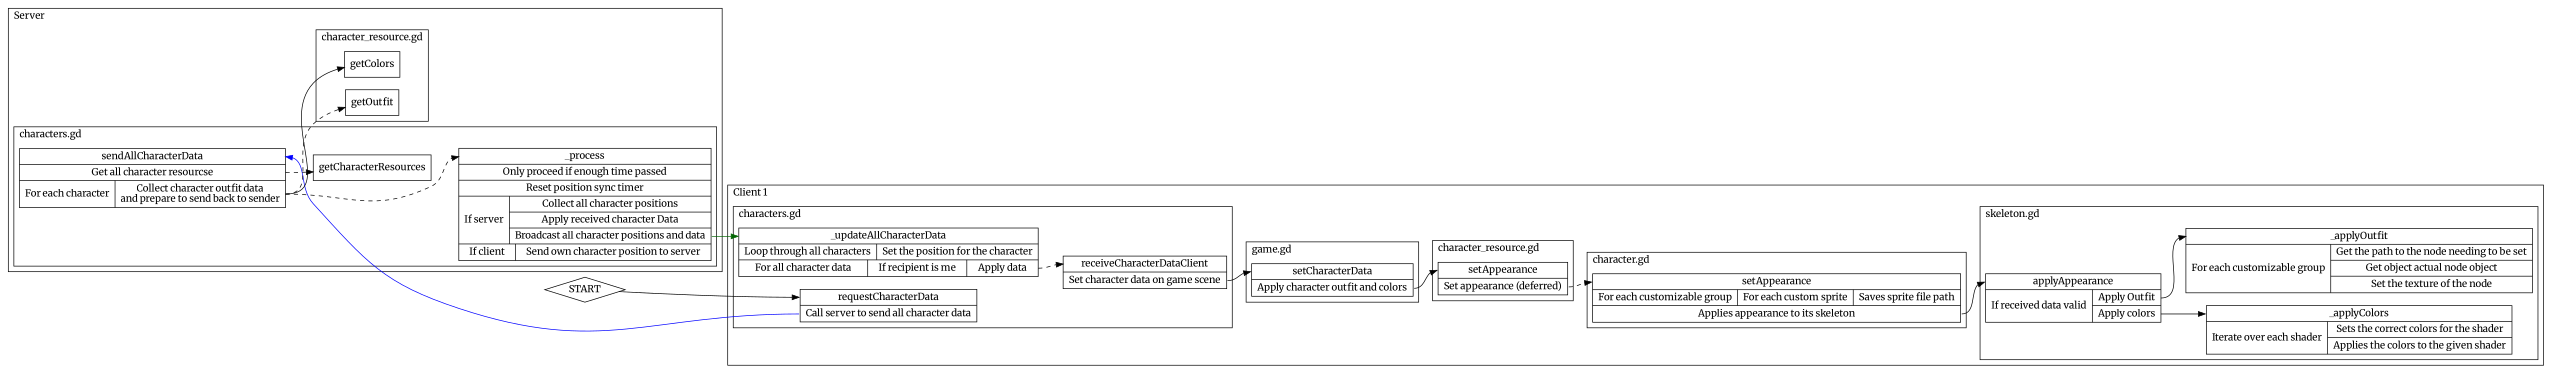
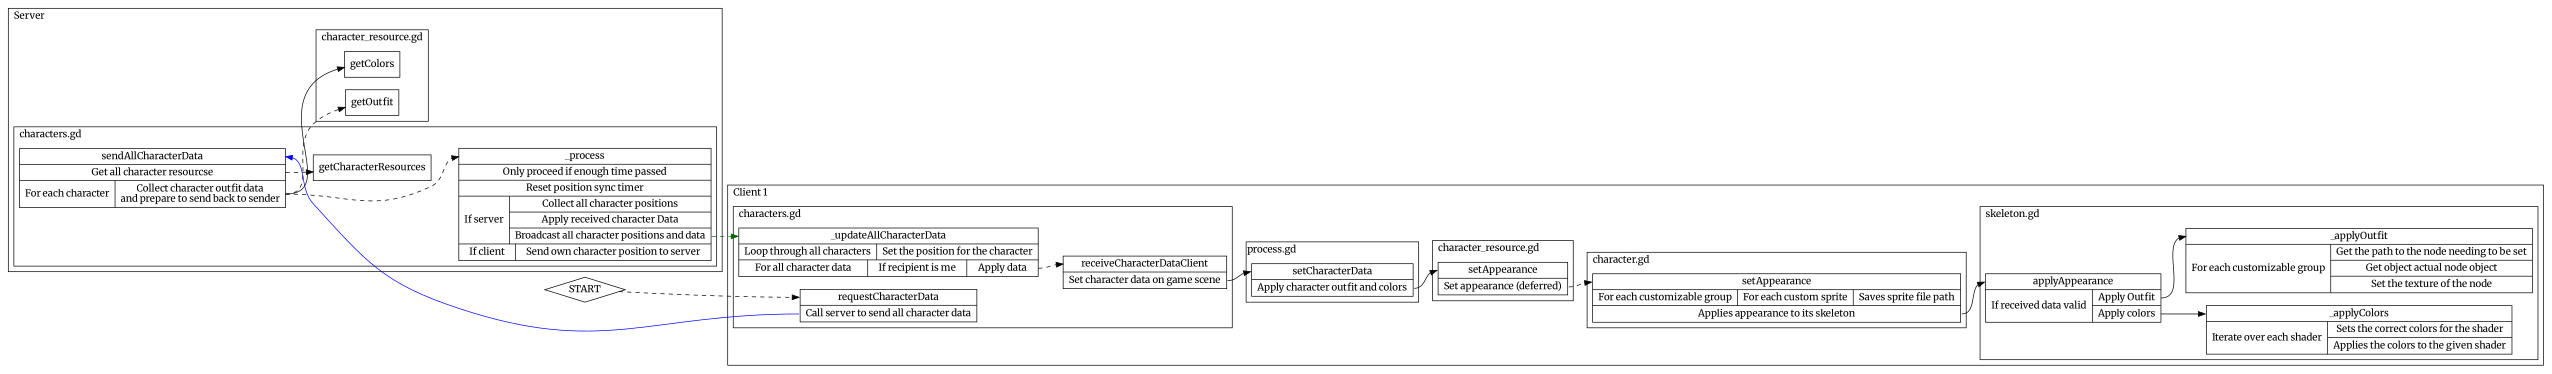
  digraph {
    fontname=Merriweather
    rankdir=LR
    node [fontname=Merriweather shape=record]
    edge [fontname=Merriweather headport=begin tailport=f0]
    n1 [label="<begin>setCharacterData | {<f0> Apply character outfit and colors }"]
    n2 [label="<begin>applyAppearance | {<f0> If received data valid  |  { <f1> Apply Outfit  | <f2> Apply colors  } }"]
    n3 [label="<begin>_applyOutfit | {<f0> For each customizable group  |  { <f1> Get the path to the node needing to be set  | <f2> Get object actual node object  | <f3> Set the texture of the node  } }"]
    n4 [label="<begin>_applyColors | {<f0> Iterate over each shader  |  { <f1> Sets the correct colors for the shader  | <f2> Applies the colors to the given shader  } }"]
    n5 [label="<begin>setAppearance | {<f0> For each customizable group  |  { {<f1> For each custom sprite  |  { <f2> Saves sprite file path  } } } } | <f3> Applies appearance to its skeleton "]
    n6 [label="<begin>requestCharacterData | <f0> Call server to send all character data "]
    n7 [label="<begin>_updateAllCharacterData | {<f0> Loop through all characters  |  { <f1> Set the position for the character  } } | {<f2> For all character data  |  { {<f3> If recipient is me  |  { <f4> Apply data  } } } }"]
    n8 [label="<begin>receiveCharacterDataClient | <f0> Set character data on game scene "]
    n9 [label="<begin>setAppearance | <f0> Set appearance (deferred) "]
    n10 [label="<begin>getCharacterResources"]
    n11 [label="<begin>_process | {<f0> Only proceed if enough time passed } | <f1> Reset position sync timer  | {<f2> If server  |  { <f3> Collect all character positions  | {<f4> Apply received character Data } | <f5> Broadcast all character positions and data  } } | {<f6> If client  |  { <f7> Send own character position to server  } }"]
    n12 [label="<begin>sendAllCharacterData | <f0> Get all character resourcse  | {<f1> For each character  |  { <f2> Collect character outfit data\nand prepare to send back to sender  } }"]
    n13 [label="<begin>getOutfit"]
    n14 [label="<begin>getColors"]
    START [shape=diamond]
    subgraph cluster_1 {
      label="Client 1"
      labeljust=l
      subgraph cluster_2 {
-       label="game.gd"
+       label="process.gd"
        labeljust=l
        n1
      }
      subgraph cluster_3 {
        label="skeleton.gd"
        labeljust=l
        n2
        n3
        n4
      }
      subgraph cluster_4 {
        label="character.gd"
        labeljust=l
        n5
      }
      subgraph cluster_5 {
        label="characters.gd"
        labeljust=l
        n6
        n7
        n8
      }
      subgraph cluster_6 {
        label="character_resource.gd"
        labeljust=l
        n9
      }
    }
    subgraph cluster_7 {
      label=Server
      labeljust=l
      subgraph cluster_8 {
        label="characters.gd"
        labeljust=l
        n10
        n11
        n12
      }
      subgraph cluster_9 {
        label="character_resource.gd"
        labeljust=l
        n13
        n14
      }
    }
    subgraph cluster_10 {
      label="Client 2"
      labeljust=l
    }
    n1 -> n9
    n2 -> n3 [tailport=f1]
    n2 -> n4 [tailport=f2]
    n5 -> n2 [tailport=f3]
    n6 -> n12 [color=blue]
    n7 -> n8 [style=dashed tailport=f4]
    n8 -> n1
    n9 -> n5 [style=dashed]
-   n11 -> n7 [color=darkgreen tailport=f5]
+   n11 -> n7 [color=darkgreen tailport=f5 style=dashed]
    n12 -> n10 [style=dashed]
    n12 -> n11 [minlen=2 style=dashed tailport=f2]
    n12 -> n13 [style=dashed tailport=f2]
    n12 -> n14 [tailport=f2]
-   START -> n6
+   START -> n6 [style=dashed]
  }
